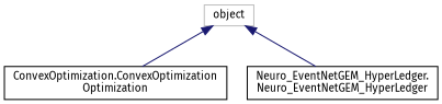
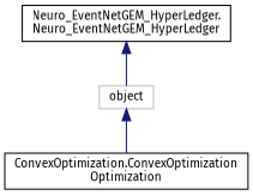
  digraph {
    fontname="Fira Sans"
    rankdir=TB
    node [color=black fillcolor=white fontname="Fira Sans" fontsize=10 shape=record style=filled]
    edge [color=midnightblue dir=back fontname="Fira Sans" fontsize=10 labelfontname=Helvetica labelfontsize=10 style=solid]
    n1 [color=grey75 height=0.2 label=object width=0.4]
    n2 [height=0.2 label="ConvexOptimization.ConvexOptimization\lOptimization" width=0.4]
    n3 [height=0.2 label="Neuro_EventNetGEM_HyperLedger.\lNeuro_EventNetGEM_HyperLedger" width=0.4]
    n1 -> n2
-   n1 -> n3
+   n3 -> n1
  }
